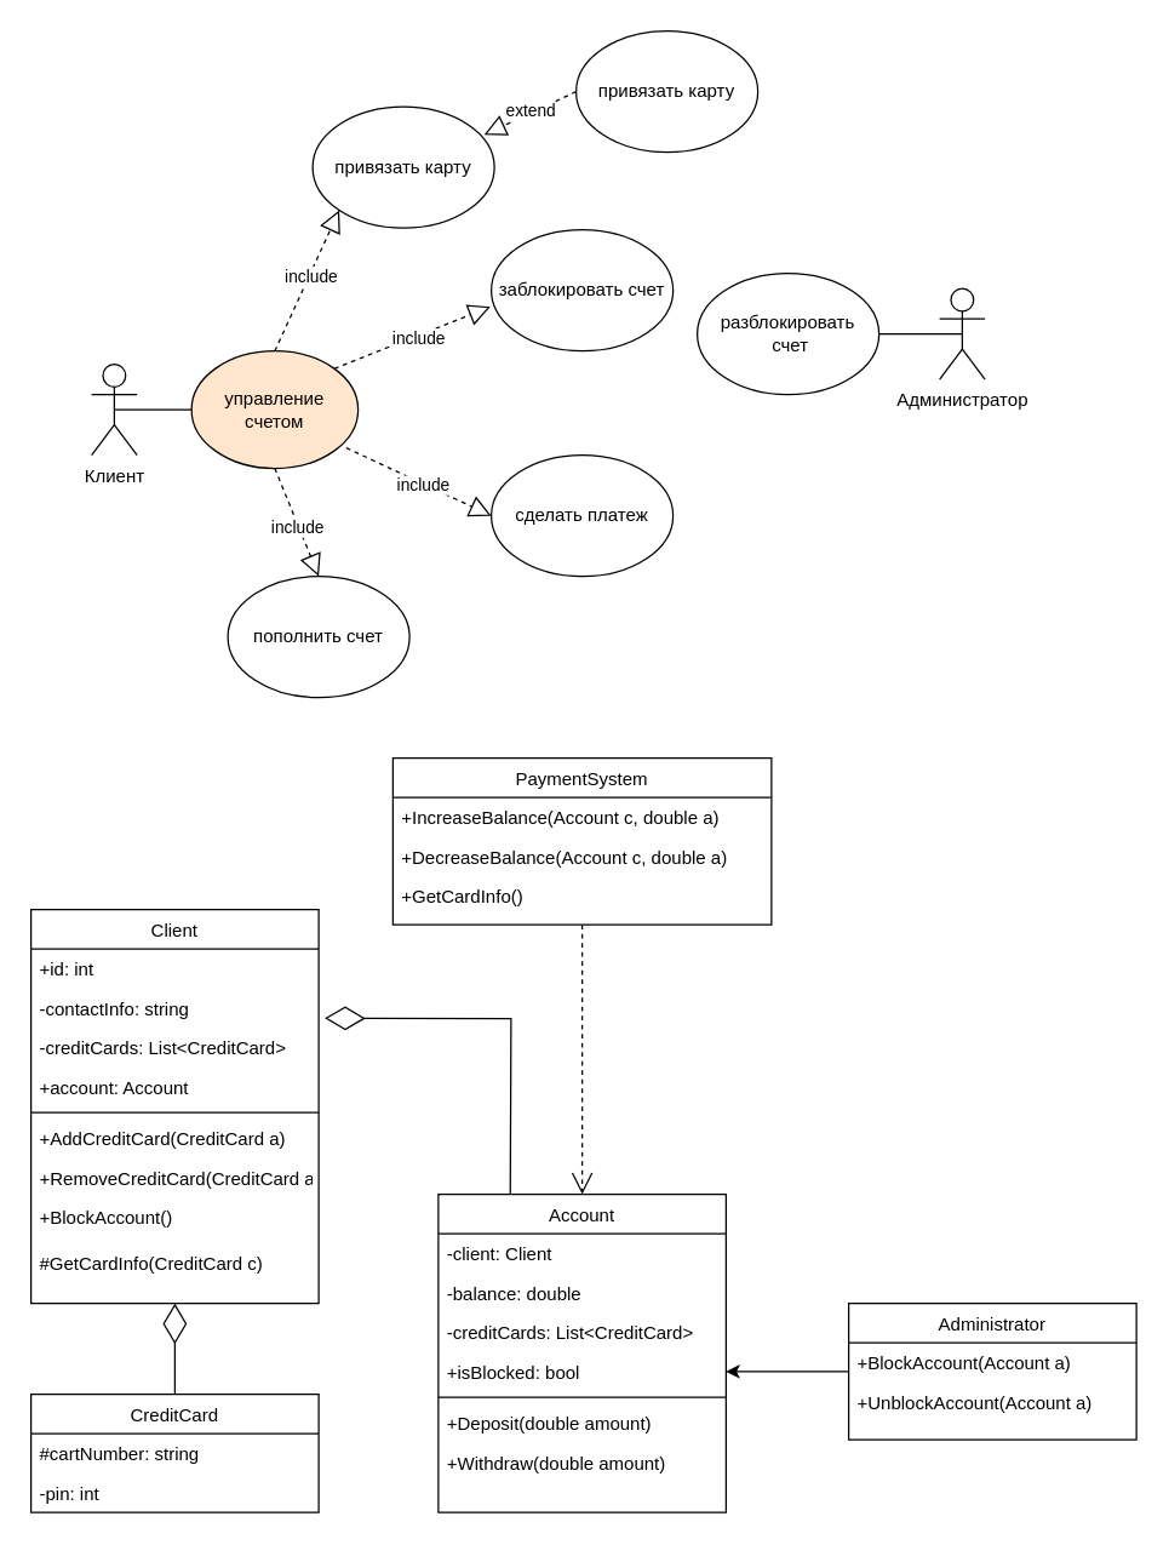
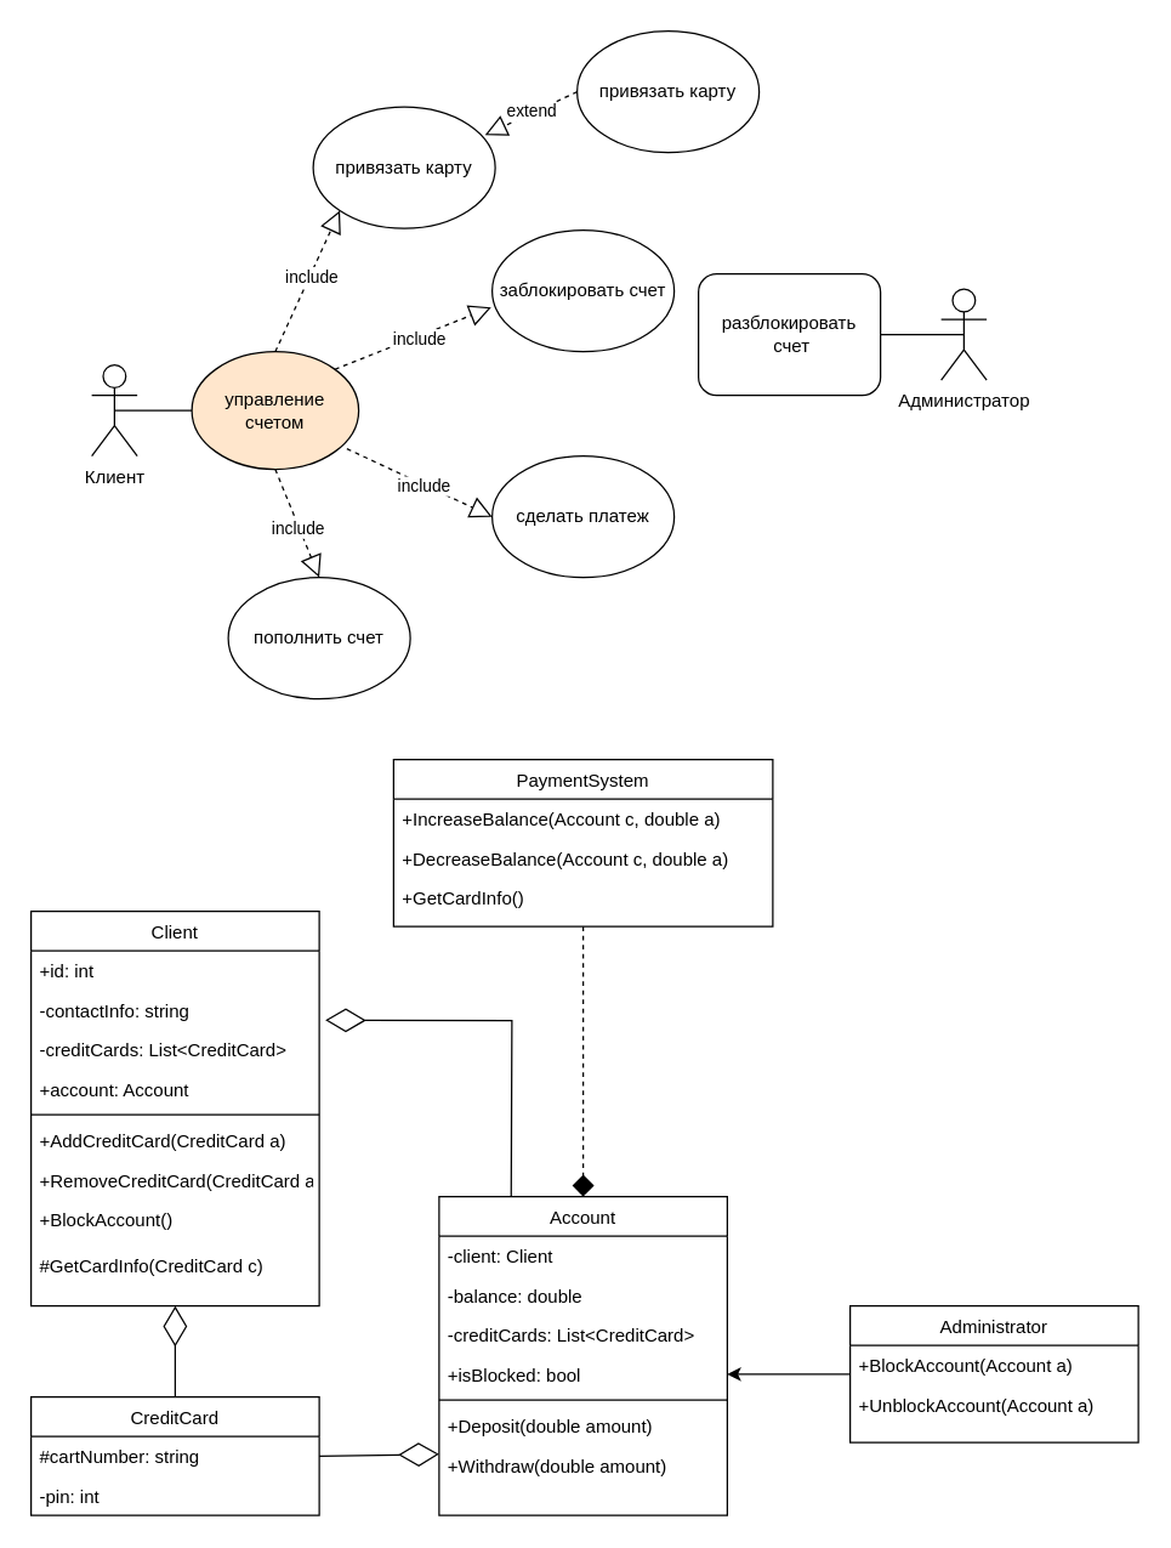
  <mxCell id="0" />
  <mxCell id="1" parent="0" />
  <mxCell id="2" value="Клиент" style="shape=umlActor;verticalLabelPosition=bottom;verticalAlign=top;html=1;outlineConnect=0;" vertex="1" parent="1"><mxGeometry x="60" y="240" width="30" height="60" as="geometry" /></mxCell>
  <mxCell id="3" value="Администратор" style="shape=umlActor;verticalLabelPosition=bottom;verticalAlign=top;html=1;outlineConnect=0;" vertex="1" parent="1"><mxGeometry x="620" y="190" width="30" height="60" as="geometry" /></mxCell>
  <mxCell id="4" value="" style="endArrow=none;html=1;rounded=0;exitX=0.5;exitY=0.5;exitDx=0;exitDy=0;exitPerimeter=0;" edge="1" parent="1" source="2" target="5"><mxGeometry width="50" height="50" relative="1" as="geometry"><mxPoint x="310" y="300" as="sourcePoint" /><mxPoint x="150" y="270" as="targetPoint" /></mxGeometry></mxCell>
  <mxCell id="5" value="управление &lt;br&gt;счетом" style="ellipse;whiteSpace=wrap;html=1;fillColor=#ffe6cc;" vertex="1" parent="1"><mxGeometry x="126" y="231.25" width="110" height="77.5" as="geometry" /></mxCell>
  <mxCell id="6" value="заблокировать счет" style="ellipse;whiteSpace=wrap;html=1;" vertex="1" parent="1"><mxGeometry x="324" y="151.25" width="120" height="80" as="geometry" /></mxCell>
  <mxCell id="7" value="сделать платеж" style="ellipse;whiteSpace=wrap;html=1;" vertex="1" parent="1"><mxGeometry x="324" y="300" width="120" height="80" as="geometry" /></mxCell>
  <mxCell id="8" value="пополнить счет" style="ellipse;whiteSpace=wrap;html=1;" vertex="1" parent="1"><mxGeometry x="150" y="380" width="120" height="80" as="geometry" /></mxCell>
  <mxCell id="9" value="привязать карту" style="ellipse;whiteSpace=wrap;html=1;" vertex="1" parent="1"><mxGeometry x="206" y="70" width="120" height="80" as="geometry" /></mxCell>
- <mxCell id="10" value="разблокировать&lt;br&gt;&amp;nbsp;счет" style="ellipse;whiteSpace=wrap;html=1;" vertex="1" parent="1"><mxGeometry x="460" y="180" width="120" height="80" as="geometry" /></mxCell>
+ <mxCell id="10" value="разблокировать&lt;br&gt;&amp;nbsp;счет" style="whiteSpace=wrap;html=1;rounded=1;" vertex="1" parent="1"><mxGeometry x="460" y="180" width="120" height="80" as="geometry" /></mxCell>
  <mxCell id="11" value="" style="endArrow=block;dashed=1;endFill=0;endSize=12;html=1;rounded=0;entryX=0.5;entryY=0;entryDx=0;entryDy=0;exitX=0.5;exitY=1;exitDx=0;exitDy=0;" edge="1" parent="1" source="5" target="8"><mxGeometry width="160" relative="1" as="geometry"><mxPoint x="120" y="420" as="sourcePoint" /><mxPoint x="225" y="422" as="targetPoint" /></mxGeometry></mxCell>
  <mxCell id="12" value="include" style="edgeLabel;html=1;align=center;verticalAlign=middle;resizable=0;points=[];" vertex="1" connectable="0" parent="11"><mxGeometry x="0.067" y="-1" relative="1" as="geometry"><mxPoint as="offset" /></mxGeometry></mxCell>
  <mxCell id="13" value="" style="endArrow=block;dashed=1;endFill=0;endSize=12;html=1;rounded=0;entryX=0;entryY=1;entryDx=0;entryDy=0;exitX=0.5;exitY=0;exitDx=0;exitDy=0;" edge="1" parent="1" source="5" target="9"><mxGeometry width="160" relative="1" as="geometry"><mxPoint x="191" y="319" as="sourcePoint" /><mxPoint x="220" y="390" as="targetPoint" /></mxGeometry></mxCell>
  <mxCell id="14" value="include" style="edgeLabel;html=1;align=center;verticalAlign=middle;resizable=0;points=[];" vertex="1" connectable="0" parent="13"><mxGeometry x="0.067" y="-1" relative="1" as="geometry"><mxPoint as="offset" /></mxGeometry></mxCell>
  <mxCell id="15" value="" style="endArrow=block;dashed=1;endFill=0;endSize=12;html=1;rounded=0;entryX=-0.005;entryY=0.635;entryDx=0;entryDy=0;exitX=1;exitY=0;exitDx=0;exitDy=0;entryPerimeter=0;" edge="1" parent="1" source="5" target="6"><mxGeometry width="160" relative="1" as="geometry"><mxPoint x="201" y="329" as="sourcePoint" /><mxPoint x="230" y="400" as="targetPoint" /></mxGeometry></mxCell>
  <mxCell id="16" value="include" style="edgeLabel;html=1;align=center;verticalAlign=middle;resizable=0;points=[];" vertex="1" connectable="0" parent="15"><mxGeometry x="0.067" y="-1" relative="1" as="geometry"><mxPoint as="offset" /></mxGeometry></mxCell>
  <mxCell id="17" value="" style="endArrow=block;dashed=1;endFill=0;endSize=12;html=1;rounded=0;entryX=0;entryY=0.5;entryDx=0;entryDy=0;exitX=0.929;exitY=0.825;exitDx=0;exitDy=0;exitPerimeter=0;" edge="1" parent="1" source="5" target="7"><mxGeometry width="160" relative="1" as="geometry"><mxPoint x="211" y="339" as="sourcePoint" /><mxPoint x="240" y="410" as="targetPoint" /></mxGeometry></mxCell>
  <mxCell id="18" value="include" style="edgeLabel;html=1;align=center;verticalAlign=middle;resizable=0;points=[];" vertex="1" connectable="0" parent="17"><mxGeometry x="0.067" y="-1" relative="1" as="geometry"><mxPoint as="offset" /></mxGeometry></mxCell>
  <mxCell id="19" value="" style="endArrow=none;html=1;rounded=0;entryX=0.5;entryY=0.5;entryDx=0;entryDy=0;entryPerimeter=0;exitX=1;exitY=0.5;exitDx=0;exitDy=0;" edge="1" parent="1" source="10" target="3"><mxGeometry width="50" height="50" relative="1" as="geometry"><mxPoint x="590" y="160" as="sourcePoint" /><mxPoint x="85" y="215" as="targetPoint" /></mxGeometry></mxCell>
  <mxCell id="20" value="Client" style="swimlane;fontStyle=0;align=center;verticalAlign=top;childLayout=stackLayout;horizontal=1;startSize=26;horizontalStack=0;resizeParent=1;resizeLast=0;collapsible=1;marginBottom=0;rounded=0;shadow=0;strokeWidth=1;" vertex="1" parent="1"><mxGeometry x="20" y="600" width="190" height="260" as="geometry"><mxRectangle x="340" y="380" width="170" height="26" as="alternateBounds" /></mxGeometry></mxCell>
  <mxCell id="21" value="+id: int" style="text;align=left;verticalAlign=top;spacingLeft=4;spacingRight=4;overflow=hidden;rotatable=0;points=[[0,0.5],[1,0.5]];portConstraint=eastwest;" vertex="1" parent="20"><mxGeometry y="26" width="190" height="26" as="geometry" /></mxCell>
  <mxCell id="22" value="-contactInfo: string" style="text;align=left;verticalAlign=top;spacingLeft=4;spacingRight=4;overflow=hidden;rotatable=0;points=[[0,0.5],[1,0.5]];portConstraint=eastwest;" vertex="1" parent="20"><mxGeometry y="52" width="190" height="26" as="geometry" /></mxCell>
  <mxCell id="23" value="-creditCards: List&lt;CreditCard&gt;" style="text;align=left;verticalAlign=top;spacingLeft=4;spacingRight=4;overflow=hidden;rotatable=0;points=[[0,0.5],[1,0.5]];portConstraint=eastwest;" vertex="1" parent="20"><mxGeometry y="78" width="190" height="26" as="geometry" /></mxCell>
  <mxCell id="24" value="+account: Account" style="text;align=left;verticalAlign=top;spacingLeft=4;spacingRight=4;overflow=hidden;rotatable=0;points=[[0,0.5],[1,0.5]];portConstraint=eastwest;" vertex="1" parent="20"><mxGeometry y="104" width="190" height="26" as="geometry" /></mxCell>
  <mxCell id="25" value="" style="line;html=1;strokeWidth=1;align=left;verticalAlign=middle;spacingTop=-1;spacingLeft=3;spacingRight=3;rotatable=0;labelPosition=right;points=[];portConstraint=eastwest;" vertex="1" parent="20"><mxGeometry y="130" width="190" height="8" as="geometry" /></mxCell>
  <mxCell id="26" value="+AddCreditCard(CreditCard a)" style="text;align=left;verticalAlign=top;spacingLeft=4;spacingRight=4;overflow=hidden;rotatable=0;points=[[0,0.5],[1,0.5]];portConstraint=eastwest;" vertex="1" parent="20"><mxGeometry y="138" width="190" height="26" as="geometry" /></mxCell>
  <mxCell id="27" value="+RemoveCreditCard(CreditCard a)&#10;" style="text;align=left;verticalAlign=top;spacingLeft=4;spacingRight=4;overflow=hidden;rotatable=0;points=[[0,0.5],[1,0.5]];portConstraint=eastwest;" vertex="1" parent="20"><mxGeometry y="164" width="190" height="26" as="geometry" /></mxCell>
  <mxCell id="28" value="+BlockAccount()" style="text;align=left;verticalAlign=top;spacingLeft=4;spacingRight=4;overflow=hidden;rotatable=0;points=[[0,0.5],[1,0.5]];portConstraint=eastwest;" vertex="1" parent="20"><mxGeometry y="190" width="190" height="30" as="geometry" /></mxCell>
  <mxCell id="29" value="#GetCardInfo(CreditCard c)" style="text;align=left;verticalAlign=top;spacingLeft=4;spacingRight=4;overflow=hidden;rotatable=0;points=[[0,0.5],[1,0.5]];portConstraint=eastwest;" vertex="1" parent="20"><mxGeometry y="220" width="190" height="30" as="geometry" /></mxCell>
  <mxCell id="30" value="привязать карту" style="ellipse;whiteSpace=wrap;html=1;" vertex="1" parent="1"><mxGeometry x="380" y="20" width="120" height="80" as="geometry" /></mxCell>
  <mxCell id="31" value="" style="endArrow=block;dashed=1;endFill=0;endSize=12;html=1;rounded=0;entryX=0.944;entryY=0.232;entryDx=0;entryDy=0;exitX=0;exitY=0.5;exitDx=0;exitDy=0;entryPerimeter=0;" edge="1" parent="1" source="30" target="9"><mxGeometry width="160" relative="1" as="geometry"><mxPoint x="326" y="100" as="sourcePoint" /><mxPoint x="369" y="7" as="targetPoint" /></mxGeometry></mxCell>
  <mxCell id="32" value="extend" style="edgeLabel;html=1;align=center;verticalAlign=middle;resizable=0;points=[];" vertex="1" connectable="0" parent="31"><mxGeometry x="-0.031" y="-2" relative="1" as="geometry"><mxPoint as="offset" /></mxGeometry></mxCell>
  <mxCell id="33" value="Account" style="swimlane;fontStyle=0;align=center;verticalAlign=top;childLayout=stackLayout;horizontal=1;startSize=26;horizontalStack=0;resizeParent=1;resizeLast=0;collapsible=1;marginBottom=0;rounded=0;shadow=0;strokeWidth=1;" vertex="1" parent="1"><mxGeometry x="289" y="788" width="190" height="210" as="geometry"><mxRectangle x="340" y="380" width="170" height="26" as="alternateBounds" /></mxGeometry></mxCell>
  <mxCell id="34" value="-client: Client" style="text;align=left;verticalAlign=top;spacingLeft=4;spacingRight=4;overflow=hidden;rotatable=0;points=[[0,0.5],[1,0.5]];portConstraint=eastwest;" vertex="1" parent="33"><mxGeometry y="26" width="190" height="26" as="geometry" /></mxCell>
  <mxCell id="35" value="-balance: double" style="text;align=left;verticalAlign=top;spacingLeft=4;spacingRight=4;overflow=hidden;rotatable=0;points=[[0,0.5],[1,0.5]];portConstraint=eastwest;" vertex="1" parent="33"><mxGeometry y="52" width="190" height="26" as="geometry" /></mxCell>
  <mxCell id="36" value="-creditCards: List&lt;CreditCard&gt;" style="text;align=left;verticalAlign=top;spacingLeft=4;spacingRight=4;overflow=hidden;rotatable=0;points=[[0,0.5],[1,0.5]];portConstraint=eastwest;" vertex="1" parent="33"><mxGeometry y="78" width="190" height="26" as="geometry" /></mxCell>
  <mxCell id="37" value="+isBlocked: bool" style="text;align=left;verticalAlign=top;spacingLeft=4;spacingRight=4;overflow=hidden;rotatable=0;points=[[0,0.5],[1,0.5]];portConstraint=eastwest;" vertex="1" parent="33"><mxGeometry y="104" width="190" height="26" as="geometry" /></mxCell>
  <mxCell id="38" value="" style="line;html=1;strokeWidth=1;align=left;verticalAlign=middle;spacingTop=-1;spacingLeft=3;spacingRight=3;rotatable=0;labelPosition=right;points=[];portConstraint=eastwest;" vertex="1" parent="33"><mxGeometry y="130" width="190" height="8" as="geometry" /></mxCell>
  <mxCell id="39" value="+Deposit(double amount)" style="text;align=left;verticalAlign=top;spacingLeft=4;spacingRight=4;overflow=hidden;rotatable=0;points=[[0,0.5],[1,0.5]];portConstraint=eastwest;" vertex="1" parent="33"><mxGeometry y="138" width="190" height="26" as="geometry" /></mxCell>
  <mxCell id="40" value="+Withdraw(double amount)" style="text;align=left;verticalAlign=top;spacingLeft=4;spacingRight=4;overflow=hidden;rotatable=0;points=[[0,0.5],[1,0.5]];portConstraint=eastwest;" vertex="1" parent="33"><mxGeometry y="164" width="190" height="26" as="geometry" /></mxCell>
  <mxCell id="41" value="" style="edgeStyle=orthogonalEdgeStyle;rounded=0;orthogonalLoop=1;jettySize=auto;html=1;entryX=1;entryY=0.5;entryDx=0;entryDy=0;" edge="1" parent="1" source="42" target="37"><mxGeometry relative="1" as="geometry"><mxPoint x="385" y="765" as="targetPoint" /></mxGeometry></mxCell>
  <mxCell id="42" value="Administrator" style="swimlane;fontStyle=0;align=center;verticalAlign=top;childLayout=stackLayout;horizontal=1;startSize=26;horizontalStack=0;resizeParent=1;resizeLast=0;collapsible=1;marginBottom=0;rounded=0;shadow=0;strokeWidth=1;" vertex="1" parent="1"><mxGeometry x="560" y="860" width="190" height="90" as="geometry"><mxRectangle x="340" y="380" width="170" height="26" as="alternateBounds" /></mxGeometry></mxCell>
  <mxCell id="43" value="+BlockAccount(Account a)" style="text;align=left;verticalAlign=top;spacingLeft=4;spacingRight=4;overflow=hidden;rotatable=0;points=[[0,0.5],[1,0.5]];portConstraint=eastwest;" vertex="1" parent="42"><mxGeometry y="26" width="190" height="26" as="geometry" /></mxCell>
  <mxCell id="44" value="+UnblockAccount(Account a)" style="text;align=left;verticalAlign=top;spacingLeft=4;spacingRight=4;overflow=hidden;rotatable=0;points=[[0,0.5],[1,0.5]];portConstraint=eastwest;" vertex="1" parent="42"><mxGeometry y="52" width="190" height="26" as="geometry" /></mxCell>
  <mxCell id="45" value="CreditCard" style="swimlane;fontStyle=0;align=center;verticalAlign=top;childLayout=stackLayout;horizontal=1;startSize=26;horizontalStack=0;resizeParent=1;resizeLast=0;collapsible=1;marginBottom=0;rounded=0;shadow=0;strokeWidth=1;" vertex="1" parent="1"><mxGeometry x="20" y="920" width="190" height="78" as="geometry"><mxRectangle x="340" y="380" width="170" height="26" as="alternateBounds" /></mxGeometry></mxCell>
  <mxCell id="46" value="#cartNumber: string" style="text;align=left;verticalAlign=top;spacingLeft=4;spacingRight=4;overflow=hidden;rotatable=0;points=[[0,0.5],[1,0.5]];portConstraint=eastwest;" vertex="1" parent="45"><mxGeometry y="26" width="190" height="26" as="geometry" /></mxCell>
  <mxCell id="47" value="-pin: int" style="text;align=left;verticalAlign=top;spacingLeft=4;spacingRight=4;overflow=hidden;rotatable=0;points=[[0,0.5],[1,0.5]];portConstraint=eastwest;" vertex="1" parent="45"><mxGeometry y="52" width="190" height="26" as="geometry" /></mxCell>
  <mxCell id="48" value="PaymentSystem" style="swimlane;fontStyle=0;align=center;verticalAlign=top;childLayout=stackLayout;horizontal=1;startSize=26;horizontalStack=0;resizeParent=1;resizeLast=0;collapsible=1;marginBottom=0;rounded=0;shadow=0;strokeWidth=1;" vertex="1" parent="1"><mxGeometry x="259" y="500" width="250" height="110" as="geometry"><mxRectangle x="340" y="380" width="170" height="26" as="alternateBounds" /></mxGeometry></mxCell>
  <mxCell id="49" value="+IncreaseBalance(Account c, double a)" style="text;align=left;verticalAlign=top;spacingLeft=4;spacingRight=4;overflow=hidden;rotatable=0;points=[[0,0.5],[1,0.5]];portConstraint=eastwest;" vertex="1" parent="48"><mxGeometry y="26" width="250" height="26" as="geometry" /></mxCell>
  <mxCell id="50" value="+DecreaseBalance(Account c, double a)" style="text;align=left;verticalAlign=top;spacingLeft=4;spacingRight=4;overflow=hidden;rotatable=0;points=[[0,0.5],[1,0.5]];portConstraint=eastwest;" vertex="1" parent="48"><mxGeometry y="52" width="250" height="26" as="geometry" /></mxCell>
  <mxCell id="51" value="+GetCardInfo()" style="text;align=left;verticalAlign=top;spacingLeft=4;spacingRight=4;overflow=hidden;rotatable=0;points=[[0,0.5],[1,0.5]];portConstraint=eastwest;" vertex="1" parent="48"><mxGeometry y="78" width="250" height="26" as="geometry" /></mxCell>
  <mxCell id="52" value="" style="endArrow=diamondThin;endFill=0;endSize=24;html=1;rounded=0;exitX=0.5;exitY=0;exitDx=0;exitDy=0;entryX=0.5;entryY=1;entryDx=0;entryDy=0;" edge="1" parent="1" source="45" target="20"><mxGeometry width="160" relative="1" as="geometry"><mxPoint x="420" y="840" as="sourcePoint" /><mxPoint x="580" y="840" as="targetPoint" /></mxGeometry></mxCell>
- <mxCell id="54" value="" style="endArrow=open;endSize=12;dashed=1;html=1;rounded=0;exitX=0.5;exitY=1;exitDx=0;exitDy=0;entryX=0.5;entryY=0;entryDx=0;entryDy=0;" edge="1" parent="1" source="48" target="33"><mxGeometry width="160" relative="1" as="geometry"><mxPoint x="280" y="790" as="sourcePoint" /><mxPoint x="440" y="790" as="targetPoint" /></mxGeometry></mxCell>
+ <mxCell id="53" value="" style="endArrow=diamondThin;endFill=0;endSize=24;html=1;rounded=0;exitX=1;exitY=0.5;exitDx=0;exitDy=0;entryX=0;entryY=0.221;entryDx=0;entryDy=0;entryPerimeter=0;" edge="1" parent="1" source="46" target="40"><mxGeometry width="160" relative="1" as="geometry"><mxPoint x="125" y="930" as="sourcePoint" /><mxPoint x="280" y="910" as="targetPoint" /></mxGeometry></mxCell>
+ <mxCell id="54" value="" style="endArrow=diamond;endSize=12;dashed=1;html=1;rounded=0;exitX=0.5;exitY=1;exitDx=0;exitDy=0;entryX=0.5;entryY=0;entryDx=0;entryDy=0;" edge="1" parent="1" source="48" target="33"><mxGeometry width="160" relative="1" as="geometry"><mxPoint x="280" y="790" as="sourcePoint" /><mxPoint x="440" y="790" as="targetPoint" /></mxGeometry></mxCell>
  <mxCell id="55" value="" style="endArrow=diamondThin;endFill=0;endSize=24;html=1;rounded=0;exitX=0.25;exitY=0;exitDx=0;exitDy=0;entryX=1.021;entryY=-0.24;entryDx=0;entryDy=0;entryPerimeter=0;" edge="1" parent="1" source="33" target="23"><mxGeometry width="160" relative="1" as="geometry"><mxPoint x="220" y="969" as="sourcePoint" /><mxPoint x="299" y="968" as="targetPoint" /><Array as="points"><mxPoint x="337" y="672" /></Array></mxGeometry></mxCell>
